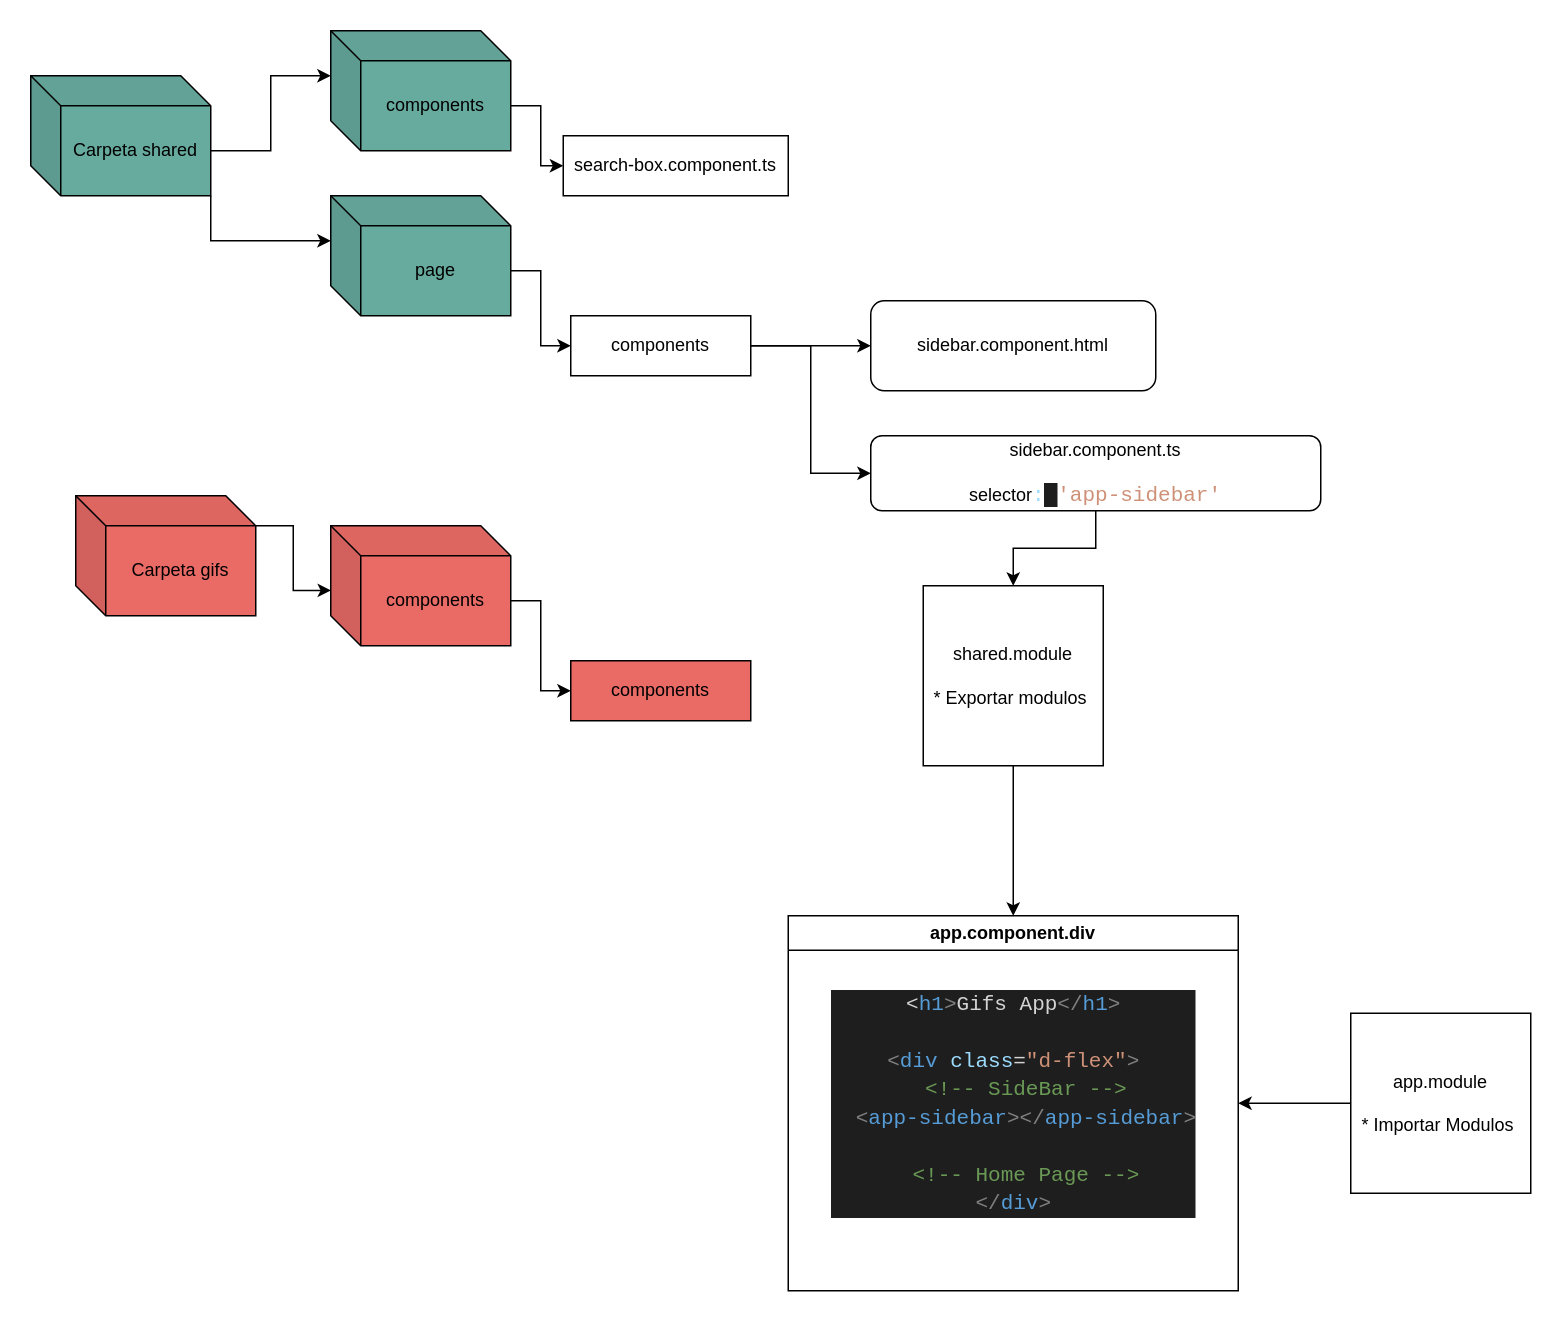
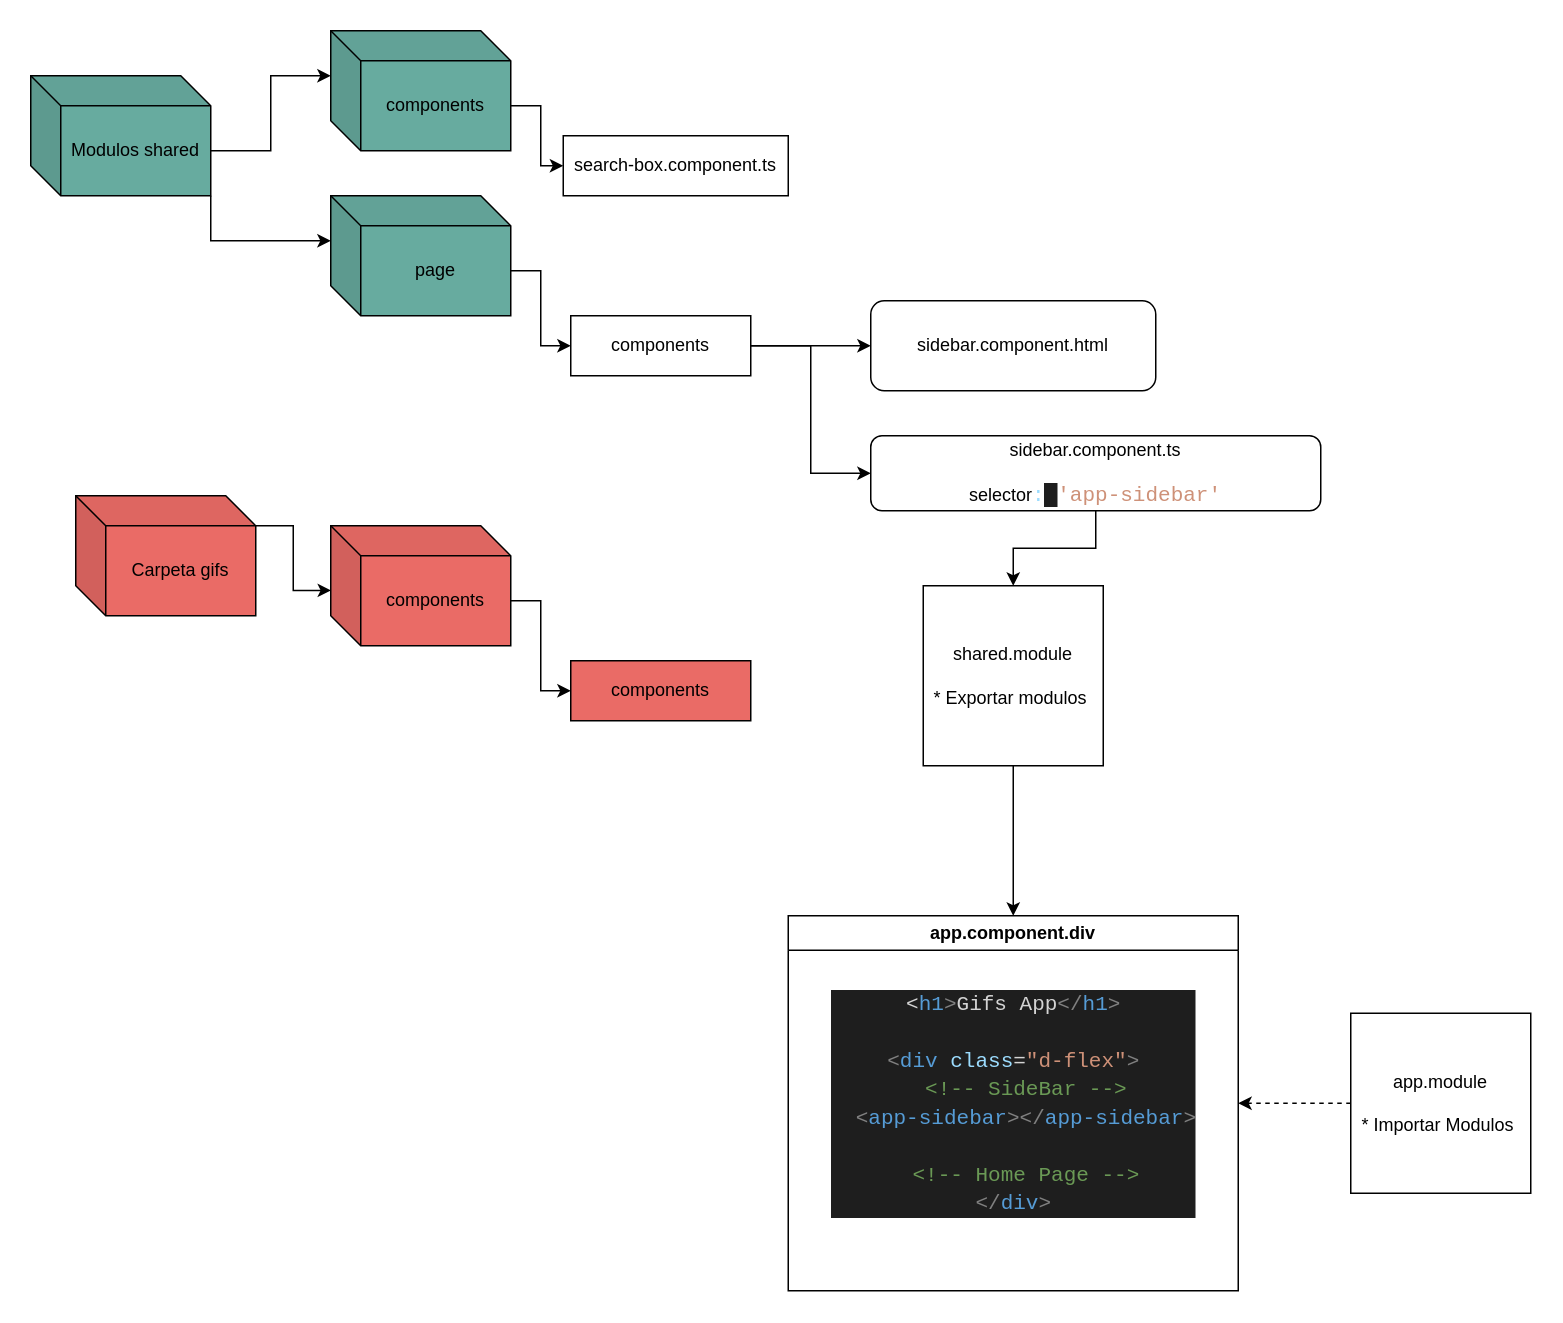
  <mxCell id="0" />
  <mxCell id="1" parent="0" />
  <mxCell id="2" style="edgeStyle=orthogonalEdgeStyle;rounded=0;orthogonalLoop=1;jettySize=auto;html=1;exitX=0.5;exitY=1;exitDx=0;exitDy=0;entryX=0.5;entryY=0;entryDx=0;entryDy=0;" edge="1" parent="1" source="3" target="20"><mxGeometry relative="1" as="geometry" /></mxCell>
  <mxCell id="3" value="shared.module&lt;br&gt;&lt;br&gt;* Exportar modulos&amp;nbsp;" style="whiteSpace=wrap;html=1;aspect=fixed;" vertex="1" parent="1"><mxGeometry x="615" y="390" width="120" height="120" as="geometry" /></mxCell>
  <mxCell id="4" style="edgeStyle=orthogonalEdgeStyle;rounded=0;orthogonalLoop=1;jettySize=auto;html=1;exitX=1;exitY=0.5;exitDx=0;exitDy=0;entryX=0;entryY=0.5;entryDx=0;entryDy=0;" edge="1" parent="1" source="6" target="7"><mxGeometry relative="1" as="geometry" /></mxCell>
  <mxCell id="5" style="edgeStyle=orthogonalEdgeStyle;rounded=0;orthogonalLoop=1;jettySize=auto;html=1;exitX=1;exitY=0.5;exitDx=0;exitDy=0;entryX=0;entryY=0.5;entryDx=0;entryDy=0;" edge="1" parent="1" source="6" target="14"><mxGeometry relative="1" as="geometry" /></mxCell>
  <mxCell id="6" value="components" style="rounded=0;whiteSpace=wrap;html=1;" vertex="1" parent="1"><mxGeometry x="380" y="210" width="120" height="40" as="geometry" /></mxCell>
  <mxCell id="7" value="sidebar.component.html" style="rounded=1;whiteSpace=wrap;html=1;" vertex="1" parent="1"><mxGeometry x="580" y="200" width="190" height="60" as="geometry" /></mxCell>
  <mxCell id="8" style="edgeStyle=orthogonalEdgeStyle;rounded=0;orthogonalLoop=1;jettySize=auto;html=1;exitX=1;exitY=1;exitDx=0;exitDy=0;exitPerimeter=0;entryX=0;entryY=0;entryDx=0;entryDy=30;entryPerimeter=0;" edge="1" parent="1" source="10" target="12"><mxGeometry relative="1" as="geometry" /></mxCell>
  <mxCell id="9" style="edgeStyle=orthogonalEdgeStyle;rounded=0;orthogonalLoop=1;jettySize=auto;html=1;exitX=0;exitY=0;exitDx=120;exitDy=50;exitPerimeter=0;entryX=0;entryY=0;entryDx=0;entryDy=30;entryPerimeter=0;" edge="1" parent="1" source="10" target="25"><mxGeometry relative="1" as="geometry" /></mxCell>
- <mxCell id="10" value="Carpeta shared" style="shape=cube;whiteSpace=wrap;html=1;boundedLbl=1;backgroundOutline=1;darkOpacity=0.05;darkOpacity2=0.1;fillColor=#67AB9F;" vertex="1" parent="1"><mxGeometry x="20" width="120" height="80" as="geometry" y="50" /></mxCell>
+ <mxCell id="10" value="Modulos shared" style="shape=cube;whiteSpace=wrap;html=1;boundedLbl=1;backgroundOutline=1;darkOpacity=0.05;darkOpacity2=0.1;fillColor=#67AB9F;" vertex="1" parent="1"><mxGeometry x="20" width="120" height="80" as="geometry" y="50" /></mxCell>
  <mxCell id="11" style="edgeStyle=orthogonalEdgeStyle;rounded=0;orthogonalLoop=1;jettySize=auto;html=1;exitX=0;exitY=0;exitDx=120;exitDy=50;exitPerimeter=0;entryX=0;entryY=0.5;entryDx=0;entryDy=0;" edge="1" parent="1" source="12" target="6"><mxGeometry relative="1" as="geometry" /></mxCell>
  <mxCell id="12" value="page" style="shape=cube;whiteSpace=wrap;html=1;boundedLbl=1;backgroundOutline=1;darkOpacity=0.05;darkOpacity2=0.1;fillColor=#67AB9F;" vertex="1" parent="1"><mxGeometry y="130" width="120" height="80" as="geometry" x="220" /></mxCell>
  <mxCell id="13" style="edgeStyle=orthogonalEdgeStyle;rounded=0;orthogonalLoop=1;jettySize=auto;html=1;exitX=0.5;exitY=1;exitDx=0;exitDy=0;entryX=0.5;entryY=0;entryDx=0;entryDy=0;" edge="1" parent="1" source="14" target="3"><mxGeometry relative="1" as="geometry" /></mxCell>
  <mxCell id="14" value="sidebar.component.ts&lt;br&gt;&lt;br&gt;selector&lt;span style=&quot;border-color: var(--border-color); font-family: Consolas, &amp;quot;Courier New&amp;quot;, monospace; font-size: 14px; color: rgb(156, 220, 254);&quot;&gt;:&lt;/span&gt;&lt;span style=&quot;color: rgb(212, 212, 212); font-family: Consolas, &amp;quot;Courier New&amp;quot;, monospace; font-size: 14px; background-color: rgb(30, 30, 30);&quot;&gt;&amp;nbsp;&lt;/span&gt;&lt;span style=&quot;border-color: var(--border-color); font-family: Consolas, &amp;quot;Courier New&amp;quot;, monospace; font-size: 14px; color: rgb(206, 145, 120);&quot;&gt;'app-sidebar'&lt;/span&gt;" style="rounded=1;whiteSpace=wrap;html=1;" vertex="1" parent="1"><mxGeometry x="580" y="290" width="300" height="50" as="geometry" /></mxCell>
  <mxCell id="15" style="edgeStyle=orthogonalEdgeStyle;rounded=0;orthogonalLoop=1;jettySize=auto;html=1;exitX=0;exitY=0;exitDx=120;exitDy=20;exitPerimeter=0;entryX=0.002;entryY=0.539;entryDx=0;entryDy=0;entryPerimeter=0;" edge="1" parent="1" source="16" target="18"><mxGeometry relative="1" as="geometry" /></mxCell>
  <mxCell id="16" value="Carpeta gifs" style="shape=cube;whiteSpace=wrap;html=1;boundedLbl=1;backgroundOutline=1;darkOpacity=0.05;darkOpacity2=0.1;fillColor=#EA6B66;" vertex="1" parent="1"><mxGeometry x="50" y="330" width="120" height="80" as="geometry" /></mxCell>
  <mxCell id="17" style="edgeStyle=orthogonalEdgeStyle;rounded=0;orthogonalLoop=1;jettySize=auto;html=1;exitX=0;exitY=0;exitDx=120;exitDy=50;exitPerimeter=0;entryX=0;entryY=0.5;entryDx=0;entryDy=0;" edge="1" parent="1" source="18" target="19"><mxGeometry relative="1" as="geometry" /></mxCell>
  <mxCell id="18" value="components" style="shape=cube;whiteSpace=wrap;html=1;boundedLbl=1;backgroundOutline=1;darkOpacity=0.05;darkOpacity2=0.1;fillColor=#EA6B66;" vertex="1" parent="1"><mxGeometry y="350" width="120" height="80" as="geometry" x="220" /></mxCell>
  <mxCell id="19" value="components" style="rounded=0;whiteSpace=wrap;html=1;fillColor=#EA6B66;" vertex="1" parent="1"><mxGeometry x="380" y="440" width="120" height="40" as="geometry" /></mxCell>
  <mxCell id="20" value="app.component.div" style="swimlane;whiteSpace=wrap;html=1;" vertex="1" parent="1"><mxGeometry x="525" y="610" width="300" height="250" as="geometry" /></mxCell>
  <mxCell id="21" value="&lt;div style=&quot;color: rgb(212, 212, 212); background-color: rgb(30, 30, 30); font-family: Consolas, &amp;quot;Courier New&amp;quot;, monospace; font-size: 14px; line-height: 19px;&quot;&gt;&lt;div&gt;&amp;lt;&lt;span style=&quot;color: #569cd6;&quot;&gt;h1&lt;/span&gt;&lt;span style=&quot;color: #808080;&quot;&gt;&amp;gt;&lt;/span&gt;Gifs App&lt;span style=&quot;color: #808080;&quot;&gt;&amp;lt;/&lt;/span&gt;&lt;span style=&quot;color: #569cd6;&quot;&gt;h1&lt;/span&gt;&lt;span style=&quot;color: #808080;&quot;&gt;&amp;gt;&lt;/span&gt;&lt;/div&gt;&lt;br&gt;&lt;div&gt;&lt;span style=&quot;color: #808080;&quot;&gt;&amp;lt;&lt;/span&gt;&lt;span style=&quot;color: #569cd6;&quot;&gt;div&lt;/span&gt; &lt;span style=&quot;color: #9cdcfe;&quot;&gt;class&lt;/span&gt;=&lt;span style=&quot;color: #ce9178;&quot;&gt;&quot;d-flex&quot;&lt;/span&gt;&lt;span style=&quot;color: #808080;&quot;&gt;&amp;gt;&lt;/span&gt;&lt;/div&gt;&lt;div&gt;&amp;nbsp; &lt;span style=&quot;color: #6a9955;&quot;&gt;&amp;lt;!-- SideBar --&amp;gt;&lt;/span&gt;&lt;/div&gt;&lt;div&gt;&amp;nbsp; &lt;span style=&quot;color: #808080;&quot;&gt;&amp;lt;&lt;/span&gt;&lt;span style=&quot;color: #569cd6;&quot;&gt;app-sidebar&lt;/span&gt;&lt;span style=&quot;color: #808080;&quot;&gt;&amp;gt;&amp;lt;/&lt;/span&gt;&lt;span style=&quot;color: #569cd6;&quot;&gt;app-sidebar&lt;/span&gt;&lt;span style=&quot;color: #808080;&quot;&gt;&amp;gt;&lt;/span&gt;&lt;/div&gt;&lt;br&gt;&lt;div&gt;&amp;nbsp; &lt;span style=&quot;color: #6a9955;&quot;&gt;&amp;lt;!-- Home Page --&amp;gt;&lt;/span&gt;&lt;/div&gt;&lt;div&gt;&lt;span style=&quot;color: #808080;&quot;&gt;&amp;lt;/&lt;/span&gt;&lt;span style=&quot;color: #569cd6;&quot;&gt;div&lt;/span&gt;&lt;span style=&quot;color: #808080;&quot;&gt;&amp;gt;&lt;/span&gt;&lt;/div&gt;&lt;/div&gt;" style="text;html=1;align=center;verticalAlign=middle;resizable=0;points=[];autosize=1;strokeColor=none;fillColor=none;" vertex="1" parent="20"><mxGeometry x="25" y="40" width="250" height="170" as="geometry" /></mxCell>
- <mxCell id="22" style="edgeStyle=orthogonalEdgeStyle;rounded=0;orthogonalLoop=1;jettySize=auto;html=1;exitX=0;exitY=0.5;exitDx=0;exitDy=0;entryX=1;entryY=0.5;entryDx=0;entryDy=0;" edge="1" parent="1" source="23" target="20"><mxGeometry relative="1" as="geometry" /></mxCell>
+ <mxCell id="22" style="edgeStyle=orthogonalEdgeStyle;rounded=0;orthogonalLoop=1;jettySize=auto;html=1;exitX=0;exitY=0.5;exitDx=0;exitDy=0;entryX=1;entryY=0.5;entryDx=0;entryDy=0;dashed=1;" edge="1" parent="1" source="23" target="20"><mxGeometry relative="1" as="geometry" /></mxCell>
  <mxCell id="23" value="app.module&lt;br&gt;&lt;br&gt;* Importar Modulos&amp;nbsp;" style="whiteSpace=wrap;html=1;aspect=fixed;" vertex="1" parent="1"><mxGeometry x="900" y="675" width="120" height="120" as="geometry" /></mxCell>
  <mxCell id="24" style="edgeStyle=orthogonalEdgeStyle;rounded=0;orthogonalLoop=1;jettySize=auto;html=1;exitX=0;exitY=0;exitDx=120;exitDy=50;exitPerimeter=0;entryX=0;entryY=0.5;entryDx=0;entryDy=0;" edge="1" parent="1" source="25" target="26"><mxGeometry relative="1" as="geometry" /></mxCell>
  <mxCell id="25" value="components" style="shape=cube;whiteSpace=wrap;html=1;boundedLbl=1;backgroundOutline=1;darkOpacity=0.05;darkOpacity2=0.1;fillColor=#67AB9F;" vertex="1" parent="1"><mxGeometry y="20" width="120" height="80" as="geometry" x="220" /></mxCell>
  <mxCell id="26" value="search-box.component.ts" style="rounded=0;whiteSpace=wrap;html=1;" vertex="1" parent="1"><mxGeometry x="375" y="90" width="150" height="40" as="geometry" /></mxCell>
